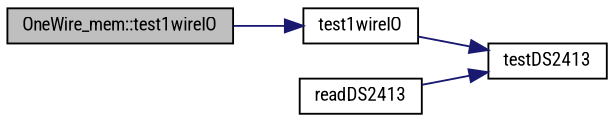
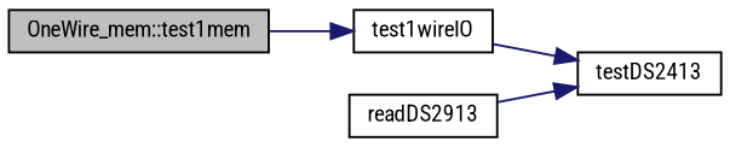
  digraph {
    fontname="Roboto Condensed"
    rankdir=LR
    node [color=black fillcolor=white fontname="Roboto Condensed" fontsize=10 shape=record style=filled]
    edge [color=midnightblue fontname="Roboto Condensed" fontsize=10 labelfontname=Helvetica labelfontsize=10 style=solid]
-   n1 [fillcolor=grey75 fontcolor=black height=0.2 label="OneWire_mem::test1wireIO" width=0.4]
+   n1 [fillcolor=grey75 fontcolor=black height=0.2 label="OneWire_mem::test1mem" width=0.4]
    n2 [height=0.2 label=test1wireIO width=0.4]
    n3 [height=0.2 label=testDS2413 width=0.4]
-   n4 [height=0.2 label=readDS2413 width=0.4]
+   n4 [height=0.2 label=readDS2913 width=0.4]
    n1 -> n2
    n2 -> n3
    n4 -> n3
  }
